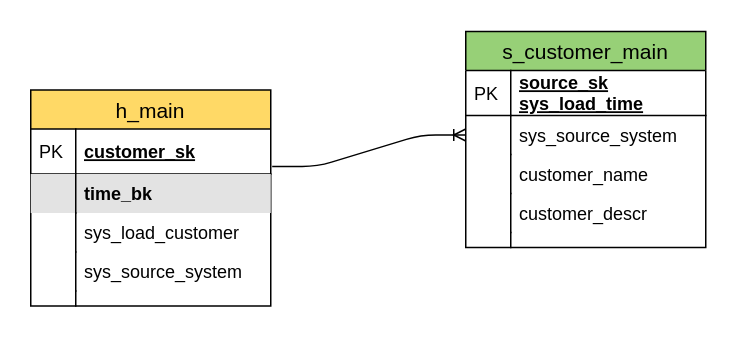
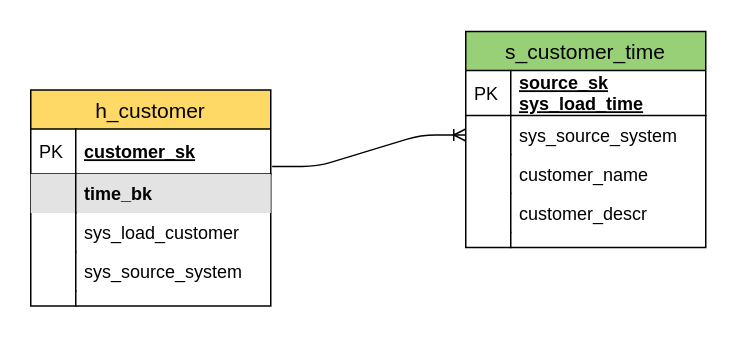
  <mxCell id="0" />
  <mxCell id="1" parent="0" />
- <mxCell id="2" value="h_main" style="swimlane;fontStyle=0;childLayout=stackLayout;horizontal=1;startSize=26;fillColor=#FFD966;horizontalStack=0;resizeParent=1;resizeParentMax=0;resizeLast=0;collapsible=1;marginBottom=0;swimlaneFillColor=#ffffff;align=center;fontSize=14;" vertex="1" parent="1"><mxGeometry x="20" y="59.5" width="160" height="144" as="geometry"><mxRectangle x="20" y="710" width="70" height="26" as="alternateBounds" /></mxGeometry></mxCell>
+ <mxCell id="2" value="h_customer" style="swimlane;fontStyle=0;childLayout=stackLayout;horizontal=1;startSize=26;fillColor=#FFD966;horizontalStack=0;resizeParent=1;resizeParentMax=0;resizeLast=0;collapsible=1;marginBottom=0;swimlaneFillColor=#ffffff;align=center;fontSize=14;" vertex="1" parent="1"><mxGeometry x="20" y="59.5" width="160" height="144" as="geometry"><mxRectangle x="20" y="710" width="70" height="26" as="alternateBounds" /></mxGeometry></mxCell>
  <mxCell id="3" value="customer_sk" style="shape=partialRectangle;top=0;left=0;right=0;bottom=1;align=left;verticalAlign=middle;fillColor=none;spacingLeft=34;spacingRight=4;overflow=hidden;rotatable=0;points=[[0,0.5],[1,0.5]];portConstraint=eastwest;dropTarget=0;fontStyle=5;fontSize=12;" vertex="1" parent="2"><mxGeometry y="26" width="160" height="30" as="geometry" /></mxCell>
  <mxCell id="4" value="PK" style="shape=partialRectangle;top=0;left=0;bottom=0;fillColor=none;align=left;verticalAlign=middle;spacingLeft=4;spacingRight=4;overflow=hidden;rotatable=0;points=[];portConstraint=eastwest;part=1;fontSize=12;" vertex="1" connectable="0" parent="3"><mxGeometry width="30" height="30" as="geometry" /></mxCell>
  <mxCell id="5" value="time_bk" style="shape=partialRectangle;top=0;left=0;right=0;bottom=0;align=left;verticalAlign=top;fillColor=#E3E3E3;spacingLeft=34;spacingRight=4;overflow=hidden;rotatable=0;points=[[0,0.5],[1,0.5]];portConstraint=eastwest;dropTarget=0;fontSize=12;fontStyle=1" vertex="1" parent="2"><mxGeometry y="56" width="160" height="26" as="geometry" /></mxCell>
  <mxCell id="6" value="" style="shape=partialRectangle;top=0;left=0;bottom=0;fillColor=none;align=left;verticalAlign=top;spacingLeft=4;spacingRight=4;overflow=hidden;rotatable=0;points=[];portConstraint=eastwest;part=1;fontSize=12;" vertex="1" connectable="0" parent="5"><mxGeometry width="30" height="26" as="geometry" /></mxCell>
  <mxCell id="7" value="sys_load_customer" style="shape=partialRectangle;top=0;left=0;right=0;bottom=0;align=left;verticalAlign=top;fillColor=none;spacingLeft=34;spacingRight=4;overflow=hidden;rotatable=0;points=[[0,0.5],[1,0.5]];portConstraint=eastwest;dropTarget=0;fontSize=12;" vertex="1" parent="2"><mxGeometry y="82" width="160" height="26" as="geometry" /></mxCell>
  <mxCell id="8" value="" style="shape=partialRectangle;top=0;left=0;bottom=0;fillColor=none;align=left;verticalAlign=top;spacingLeft=4;spacingRight=4;overflow=hidden;rotatable=0;points=[];portConstraint=eastwest;part=1;fontSize=12;" vertex="1" connectable="0" parent="7"><mxGeometry width="30" height="26" as="geometry" /></mxCell>
  <mxCell id="9" value="sys_source_system" style="shape=partialRectangle;top=0;left=0;right=0;bottom=0;align=left;verticalAlign=top;fillColor=none;spacingLeft=34;spacingRight=4;overflow=hidden;rotatable=0;points=[[0,0.5],[1,0.5]];portConstraint=eastwest;dropTarget=0;fontSize=12;" vertex="1" parent="2"><mxGeometry y="108" width="160" height="26" as="geometry" /></mxCell>
  <mxCell id="10" value="" style="shape=partialRectangle;top=0;left=0;bottom=0;fillColor=none;align=left;verticalAlign=top;spacingLeft=4;spacingRight=4;overflow=hidden;rotatable=0;points=[];portConstraint=eastwest;part=1;fontSize=12;" vertex="1" connectable="0" parent="9"><mxGeometry width="30" height="26" as="geometry" /></mxCell>
  <mxCell id="11" value="" style="shape=partialRectangle;top=0;left=0;right=0;bottom=0;align=left;verticalAlign=top;fillColor=none;spacingLeft=34;spacingRight=4;overflow=hidden;rotatable=0;points=[[0,0.5],[1,0.5]];portConstraint=eastwest;dropTarget=0;fontSize=12;" vertex="1" parent="2"><mxGeometry y="134" width="160" height="10" as="geometry" /></mxCell>
  <mxCell id="12" value="" style="shape=partialRectangle;top=0;left=0;bottom=0;fillColor=none;align=left;verticalAlign=top;spacingLeft=4;spacingRight=4;overflow=hidden;rotatable=0;points=[];portConstraint=eastwest;part=1;fontSize=12;" vertex="1" connectable="0" parent="11"><mxGeometry width="30" height="10" as="geometry" /></mxCell>
- <mxCell id="13" value="s_customer_main" style="swimlane;fontStyle=0;childLayout=stackLayout;horizontal=1;startSize=26;fillColor=#97D077;horizontalStack=0;resizeParent=1;resizeParentMax=0;resizeLast=0;collapsible=1;marginBottom=0;swimlaneFillColor=#ffffff;align=center;fontSize=14;" vertex="1" parent="1"><mxGeometry x="310" y="20.5" width="160" height="144" as="geometry" /></mxCell>
+ <mxCell id="13" value="s_customer_time" style="swimlane;fontStyle=0;childLayout=stackLayout;horizontal=1;startSize=26;fillColor=#97D077;horizontalStack=0;resizeParent=1;resizeParentMax=0;resizeLast=0;collapsible=1;marginBottom=0;swimlaneFillColor=#ffffff;align=center;fontSize=14;" vertex="1" parent="1"><mxGeometry x="310" y="20.5" width="160" height="144" as="geometry" /></mxCell>
  <mxCell id="14" value="source_sk&#10;sys_load_time" style="shape=partialRectangle;top=0;left=0;right=0;bottom=1;align=left;verticalAlign=middle;fillColor=none;spacingLeft=34;spacingRight=4;overflow=hidden;rotatable=0;points=[[0,0.5],[1,0.5]];portConstraint=eastwest;dropTarget=0;fontStyle=5;fontSize=12;" vertex="1" parent="13"><mxGeometry y="26" width="160" height="30" as="geometry" /></mxCell>
  <mxCell id="15" value="PK" style="shape=partialRectangle;top=0;left=0;bottom=0;fillColor=none;align=left;verticalAlign=middle;spacingLeft=4;spacingRight=4;overflow=hidden;rotatable=0;points=[];portConstraint=eastwest;part=1;fontSize=12;" vertex="1" connectable="0" parent="14"><mxGeometry width="30" height="30" as="geometry" /></mxCell>
  <mxCell id="16" value="sys_source_system" style="shape=partialRectangle;top=0;left=0;right=0;bottom=0;align=left;verticalAlign=top;fillColor=none;spacingLeft=34;spacingRight=4;overflow=hidden;rotatable=0;points=[[0,0.5],[1,0.5]];portConstraint=eastwest;dropTarget=0;fontSize=12;" vertex="1" parent="13"><mxGeometry y="56" width="160" height="26" as="geometry" /></mxCell>
  <mxCell id="17" value="" style="shape=partialRectangle;top=0;left=0;bottom=0;fillColor=none;align=left;verticalAlign=top;spacingLeft=4;spacingRight=4;overflow=hidden;rotatable=0;points=[];portConstraint=eastwest;part=1;fontSize=12;" vertex="1" connectable="0" parent="16"><mxGeometry width="30" height="26" as="geometry" /></mxCell>
  <mxCell id="18" value="customer_name" style="shape=partialRectangle;top=0;left=0;right=0;bottom=0;align=left;verticalAlign=top;fillColor=none;spacingLeft=34;spacingRight=4;overflow=hidden;rotatable=0;points=[[0,0.5],[1,0.5]];portConstraint=eastwest;dropTarget=0;fontSize=12;" vertex="1" parent="13"><mxGeometry y="82" width="160" height="26" as="geometry" /></mxCell>
  <mxCell id="19" value="" style="shape=partialRectangle;top=0;left=0;bottom=0;fillColor=none;align=left;verticalAlign=top;spacingLeft=4;spacingRight=4;overflow=hidden;rotatable=0;points=[];portConstraint=eastwest;part=1;fontSize=12;" vertex="1" connectable="0" parent="18"><mxGeometry width="30" height="26" as="geometry" /></mxCell>
  <mxCell id="20" value="customer_descr" style="shape=partialRectangle;top=0;left=0;right=0;bottom=0;align=left;verticalAlign=top;fillColor=none;spacingLeft=34;spacingRight=4;overflow=hidden;rotatable=0;points=[[0,0.5],[1,0.5]];portConstraint=eastwest;dropTarget=0;fontSize=12;" vertex="1" parent="13"><mxGeometry y="108" width="160" height="26" as="geometry" /></mxCell>
  <mxCell id="21" value="" style="shape=partialRectangle;top=0;left=0;bottom=0;fillColor=none;align=left;verticalAlign=top;spacingLeft=4;spacingRight=4;overflow=hidden;rotatable=0;points=[];portConstraint=eastwest;part=1;fontSize=12;" vertex="1" connectable="0" parent="20"><mxGeometry width="30" height="26" as="geometry" /></mxCell>
  <mxCell id="22" value="" style="shape=partialRectangle;top=0;left=0;right=0;bottom=0;align=left;verticalAlign=top;fillColor=none;spacingLeft=34;spacingRight=4;overflow=hidden;rotatable=0;points=[[0,0.5],[1,0.5]];portConstraint=eastwest;dropTarget=0;fontSize=12;" vertex="1" parent="13"><mxGeometry y="134" width="160" height="10" as="geometry" /></mxCell>
  <mxCell id="23" value="" style="shape=partialRectangle;top=0;left=0;bottom=0;fillColor=none;align=left;verticalAlign=top;spacingLeft=4;spacingRight=4;overflow=hidden;rotatable=0;points=[];portConstraint=eastwest;part=1;fontSize=12;" vertex="1" connectable="0" parent="22"><mxGeometry width="30" height="10" as="geometry" /></mxCell>
  <mxCell id="24" value="" style="edgeStyle=entityRelationEdgeStyle;fontSize=12;html=1;endArrow=ERoneToMany;exitX=1.006;exitY=0.833;exitDx=0;exitDy=0;exitPerimeter=0;entryX=0;entryY=0.5;entryDx=0;entryDy=0;" edge="1" parent="1" source="3" target="16"><mxGeometry width="100" height="100" relative="1" as="geometry"><mxPoint x="210" y="141.5" as="sourcePoint" /><mxPoint x="310" y="41.5" as="targetPoint" /></mxGeometry></mxCell>
